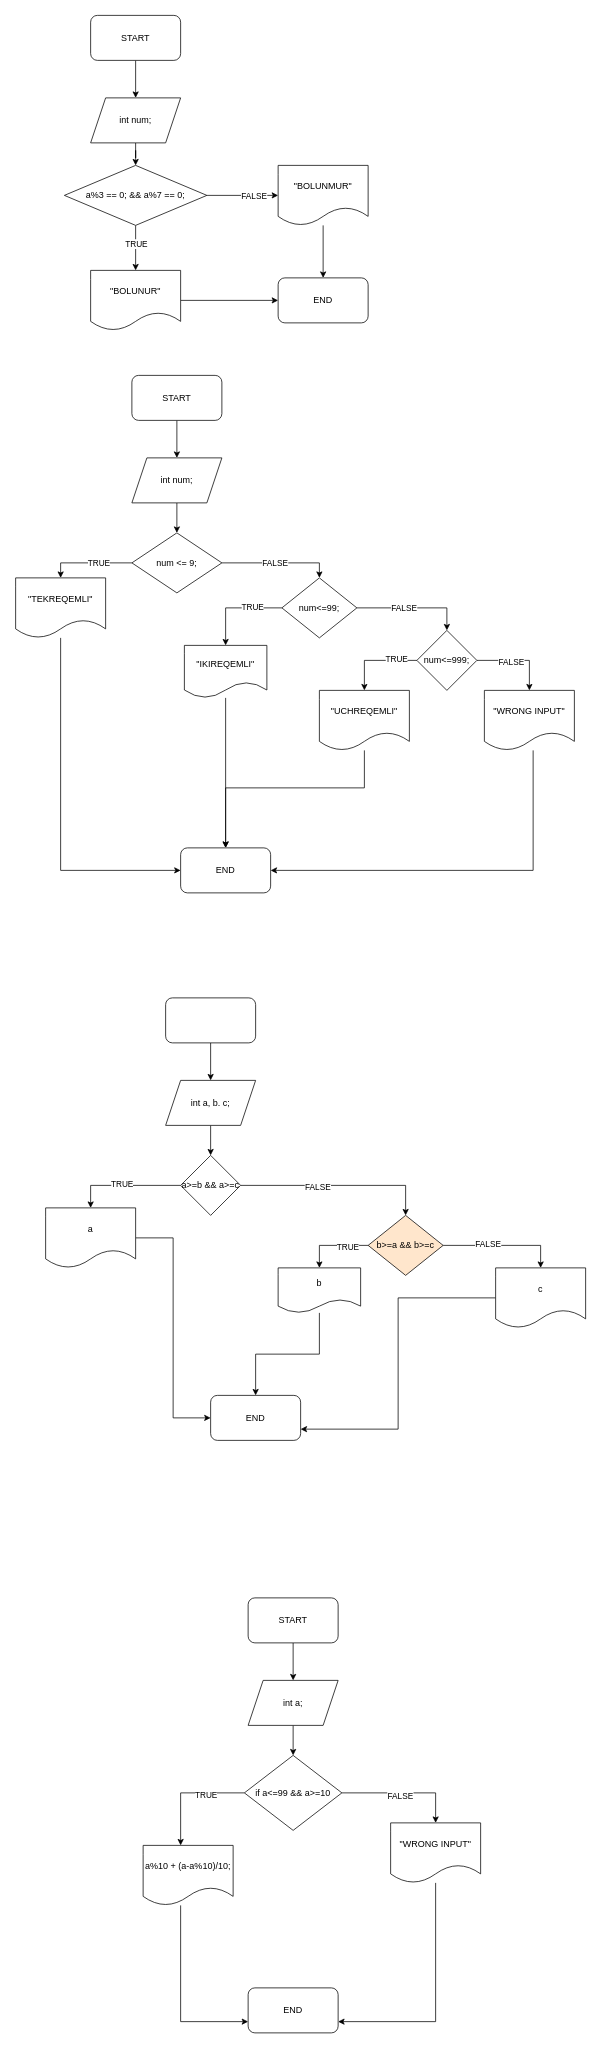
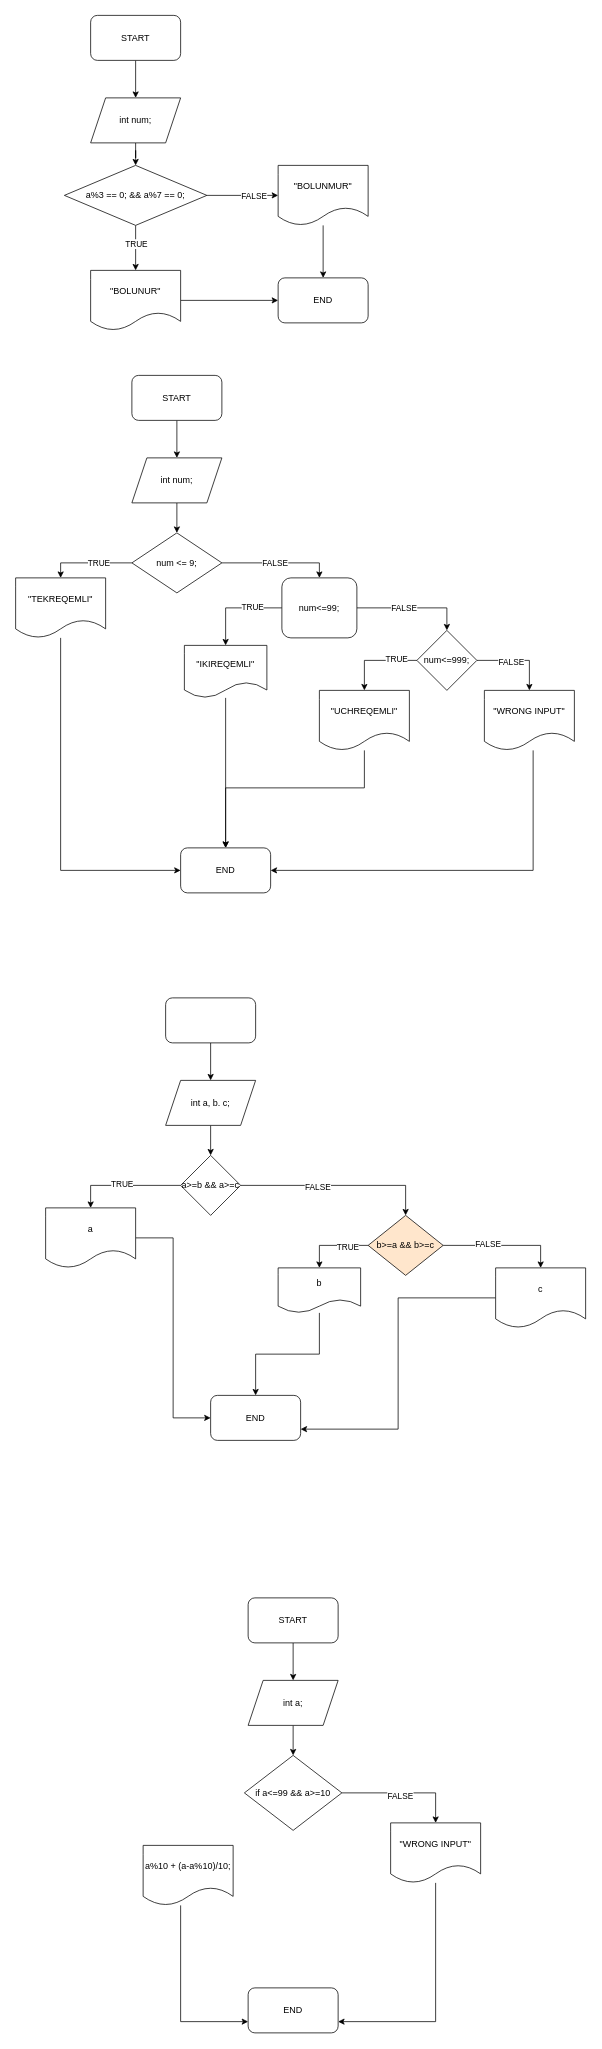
  <mxCell id="0" />
  <mxCell id="1" parent="0" />
  <mxCell id="2" value="" style="edgeStyle=orthogonalEdgeStyle;rounded=0;orthogonalLoop=1;jettySize=auto;html=1;" edge="1" parent="1" source="3" target="5"><mxGeometry relative="1" as="geometry" /></mxCell>
  <mxCell id="3" value="START" style="rounded=1;whiteSpace=wrap;html=1;" vertex="1" parent="1"><mxGeometry x="120" y="20" width="120" height="60" as="geometry" /></mxCell>
  <mxCell id="4" value="" style="edgeStyle=orthogonalEdgeStyle;rounded=0;orthogonalLoop=1;jettySize=auto;html=1;" edge="1" parent="1" source="5" target="10"><mxGeometry relative="1" as="geometry" /></mxCell>
  <mxCell id="5" value="int num;" style="shape=parallelogram;perimeter=parallelogramPerimeter;whiteSpace=wrap;html=1;fixedSize=1;" vertex="1" parent="1"><mxGeometry x="120" y="130" width="120" height="60" as="geometry" /></mxCell>
  <mxCell id="6" value="" style="edgeStyle=orthogonalEdgeStyle;rounded=0;orthogonalLoop=1;jettySize=auto;html=1;" edge="1" parent="1" source="10" target="12"><mxGeometry relative="1" as="geometry" /></mxCell>
  <mxCell id="7" value="TRUE" style="edgeLabel;html=1;align=center;verticalAlign=middle;resizable=0;points=[];" vertex="1" connectable="0" parent="6"><mxGeometry x="-0.2" relative="1" as="geometry"><mxPoint as="offset" /></mxGeometry></mxCell>
  <mxCell id="8" value="" style="edgeStyle=orthogonalEdgeStyle;rounded=0;orthogonalLoop=1;jettySize=auto;html=1;" edge="1" parent="1" source="10" target="14"><mxGeometry relative="1" as="geometry" /></mxCell>
  <mxCell id="9" value="FALSE" style="edgeLabel;html=1;align=center;verticalAlign=middle;resizable=0;points=[];" vertex="1" connectable="0" parent="8"><mxGeometry x="0.304" relative="1" as="geometry"><mxPoint as="offset" /></mxGeometry></mxCell>
  <mxCell id="10" value="a%3 == 0; &amp;amp;&amp;amp; a%7 == 0;" style="rhombus;whiteSpace=wrap;html=1;" vertex="1" parent="1"><mxGeometry x="85" y="220" width="190" height="80" as="geometry" /></mxCell>
  <mxCell id="11" style="edgeStyle=orthogonalEdgeStyle;rounded=0;orthogonalLoop=1;jettySize=auto;html=1;" edge="1" parent="1" source="12" target="15"><mxGeometry relative="1" as="geometry" /></mxCell>
  <mxCell id="12" value="&quot;BOLUNUR&quot;" style="shape=document;whiteSpace=wrap;html=1;boundedLbl=1;" vertex="1" parent="1"><mxGeometry x="120" y="360" width="120" height="80" as="geometry" /></mxCell>
  <mxCell id="13" style="edgeStyle=orthogonalEdgeStyle;rounded=0;orthogonalLoop=1;jettySize=auto;html=1;entryX=0.5;entryY=0;entryDx=0;entryDy=0;" edge="1" parent="1" source="14" target="15"><mxGeometry relative="1" as="geometry" /></mxCell>
  <mxCell id="14" value="&quot;BOLUNMUR&quot;" style="shape=document;whiteSpace=wrap;html=1;boundedLbl=1;" vertex="1" parent="1"><mxGeometry x="370" y="220" width="120" height="80" as="geometry" /></mxCell>
  <mxCell id="15" value="END" style="rounded=1;whiteSpace=wrap;html=1;" vertex="1" parent="1"><mxGeometry x="370" y="370" width="120" height="60" as="geometry" /></mxCell>
  <mxCell id="16" value="" style="edgeStyle=orthogonalEdgeStyle;rounded=0;orthogonalLoop=1;jettySize=auto;html=1;" edge="1" parent="1" source="17" target="19"><mxGeometry relative="1" as="geometry" /></mxCell>
  <mxCell id="17" value="START" style="rounded=1;whiteSpace=wrap;html=1;" vertex="1" parent="1"><mxGeometry x="175" y="500" width="120" height="60" as="geometry" /></mxCell>
  <mxCell id="18" value="" style="edgeStyle=orthogonalEdgeStyle;rounded=0;orthogonalLoop=1;jettySize=auto;html=1;" edge="1" parent="1" source="19" target="24"><mxGeometry relative="1" as="geometry" /></mxCell>
  <mxCell id="19" value="int num;" style="shape=parallelogram;perimeter=parallelogramPerimeter;whiteSpace=wrap;html=1;fixedSize=1;" vertex="1" parent="1"><mxGeometry x="175" y="610" width="120" height="60" as="geometry" /></mxCell>
  <mxCell id="20" style="edgeStyle=orthogonalEdgeStyle;rounded=0;orthogonalLoop=1;jettySize=auto;html=1;entryX=0.5;entryY=0;entryDx=0;entryDy=0;" edge="1" parent="1" source="24" target="26"><mxGeometry relative="1" as="geometry" /></mxCell>
  <mxCell id="21" value="TRUE" style="edgeLabel;html=1;align=center;verticalAlign=middle;resizable=0;points=[];" vertex="1" connectable="0" parent="20"><mxGeometry x="-0.217" relative="1" as="geometry"><mxPoint as="offset" /></mxGeometry></mxCell>
  <mxCell id="22" style="edgeStyle=orthogonalEdgeStyle;rounded=0;orthogonalLoop=1;jettySize=auto;html=1;entryX=0.5;entryY=0;entryDx=0;entryDy=0;" edge="1" parent="1" source="24" target="31"><mxGeometry relative="1" as="geometry" /></mxCell>
  <mxCell id="23" value="FALSE" style="edgeLabel;html=1;align=center;verticalAlign=middle;resizable=0;points=[];" vertex="1" connectable="0" parent="22"><mxGeometry x="-0.067" y="1" relative="1" as="geometry"><mxPoint as="offset" /></mxGeometry></mxCell>
  <mxCell id="24" value="num &amp;lt;= 9;" style="rhombus;whiteSpace=wrap;html=1;" vertex="1" parent="1"><mxGeometry x="175" y="710" width="120" height="80" as="geometry" /></mxCell>
  <mxCell id="25" style="edgeStyle=orthogonalEdgeStyle;rounded=0;orthogonalLoop=1;jettySize=auto;html=1;" edge="1" parent="1" source="26" target="64"><mxGeometry relative="1" as="geometry"><Array as="points"><mxPoint x="80" y="1160" /></Array></mxGeometry></mxCell>
  <mxCell id="26" value="&quot;TEKREQEMLI&quot;" style="shape=document;whiteSpace=wrap;html=1;boundedLbl=1;" vertex="1" parent="1"><mxGeometry x="20" y="770" width="120" height="80" as="geometry" /></mxCell>
  <mxCell id="27" style="edgeStyle=orthogonalEdgeStyle;rounded=0;orthogonalLoop=1;jettySize=auto;html=1;entryX=0.5;entryY=0;entryDx=0;entryDy=0;" edge="1" parent="1" source="31" target="54"><mxGeometry relative="1" as="geometry"><Array as="points"><mxPoint x="300" y="810" /></Array></mxGeometry></mxCell>
  <mxCell id="28" value="TRUE" style="edgeLabel;html=1;align=center;verticalAlign=middle;resizable=0;points=[];" vertex="1" connectable="0" parent="27"><mxGeometry x="-0.36" y="-2" relative="1" as="geometry"><mxPoint as="offset" /></mxGeometry></mxCell>
  <mxCell id="29" style="edgeStyle=orthogonalEdgeStyle;rounded=0;orthogonalLoop=1;jettySize=auto;html=1;" edge="1" parent="1" source="31" target="59"><mxGeometry relative="1" as="geometry"><Array as="points"><mxPoint x="595" y="810" /></Array></mxGeometry></mxCell>
  <mxCell id="30" value="FALSE" style="edgeLabel;html=1;align=center;verticalAlign=middle;resizable=0;points=[];" vertex="1" connectable="0" parent="29"><mxGeometry x="-0.173" y="1" relative="1" as="geometry"><mxPoint as="offset" /></mxGeometry></mxCell>
- <mxCell id="31" value="num&amp;lt;=99;" style="rhombus;whiteSpace=wrap;html=1;" vertex="1" parent="1"><mxGeometry x="375" y="770" width="100" height="80" as="geometry" /></mxCell>
+ <mxCell id="31" value="num&amp;lt;=99;" style="whiteSpace=wrap;html=1;rounded=1;" vertex="1" parent="1"><mxGeometry x="375" y="770" width="100" height="80" as="geometry" /></mxCell>
  <mxCell id="32" value="" style="edgeStyle=orthogonalEdgeStyle;rounded=0;orthogonalLoop=1;jettySize=auto;html=1;" edge="1" parent="1" source="33" target="35"><mxGeometry relative="1" as="geometry" /></mxCell>
  <mxCell id="33" value="" style="rounded=1;whiteSpace=wrap;html=1;" vertex="1" parent="1"><mxGeometry x="220" y="1330" width="120" height="60" as="geometry" /></mxCell>
  <mxCell id="34" value="" style="edgeStyle=orthogonalEdgeStyle;rounded=0;orthogonalLoop=1;jettySize=auto;html=1;" edge="1" parent="1" source="35" target="40"><mxGeometry relative="1" as="geometry" /></mxCell>
  <mxCell id="35" value="int a, b. c;" style="shape=parallelogram;perimeter=parallelogramPerimeter;whiteSpace=wrap;html=1;fixedSize=1;" vertex="1" parent="1"><mxGeometry x="220" y="1440" width="120" height="60" as="geometry" /></mxCell>
  <mxCell id="36" style="edgeStyle=orthogonalEdgeStyle;rounded=0;orthogonalLoop=1;jettySize=auto;html=1;entryX=0.5;entryY=0;entryDx=0;entryDy=0;" edge="1" parent="1" source="40" target="42"><mxGeometry relative="1" as="geometry" /></mxCell>
  <mxCell id="37" value="TRUE" style="edgeLabel;html=1;align=center;verticalAlign=middle;resizable=0;points=[];" vertex="1" connectable="0" parent="36"><mxGeometry x="0.053" y="-2" relative="1" as="geometry"><mxPoint as="offset" /></mxGeometry></mxCell>
  <mxCell id="38" style="edgeStyle=orthogonalEdgeStyle;rounded=0;orthogonalLoop=1;jettySize=auto;html=1;entryX=0.5;entryY=0;entryDx=0;entryDy=0;" edge="1" parent="1" source="40" target="47"><mxGeometry relative="1" as="geometry" /></mxCell>
  <mxCell id="39" value="FALSE" style="edgeLabel;html=1;align=center;verticalAlign=middle;resizable=0;points=[];" vertex="1" connectable="0" parent="38"><mxGeometry x="-0.215" y="-1" relative="1" as="geometry"><mxPoint as="offset" /></mxGeometry></mxCell>
  <mxCell id="40" value="a&amp;gt;=b &amp;amp;&amp;amp; a&amp;gt;=c" style="rhombus;whiteSpace=wrap;html=1;" vertex="1" parent="1"><mxGeometry x="240" y="1540" width="80" height="80" as="geometry" /></mxCell>
  <mxCell id="41" style="edgeStyle=orthogonalEdgeStyle;rounded=0;orthogonalLoop=1;jettySize=auto;html=1;entryX=0;entryY=0.5;entryDx=0;entryDy=0;" edge="1" parent="1" source="42" target="52"><mxGeometry relative="1" as="geometry" /></mxCell>
  <mxCell id="42" value="a" style="shape=document;whiteSpace=wrap;html=1;boundedLbl=1;" vertex="1" parent="1"><mxGeometry x="60" y="1610" width="120" height="80" as="geometry" /></mxCell>
  <mxCell id="43" style="edgeStyle=orthogonalEdgeStyle;rounded=0;orthogonalLoop=1;jettySize=auto;html=1;entryX=0.5;entryY=0;entryDx=0;entryDy=0;" edge="1" parent="1" source="47" target="49"><mxGeometry relative="1" as="geometry" /></mxCell>
  <mxCell id="44" value="TRUE" style="edgeLabel;html=1;align=center;verticalAlign=middle;resizable=0;points=[];" vertex="1" connectable="0" parent="43"><mxGeometry x="-0.409" y="1" relative="1" as="geometry"><mxPoint as="offset" /></mxGeometry></mxCell>
  <mxCell id="45" value="" style="edgeStyle=orthogonalEdgeStyle;rounded=0;orthogonalLoop=1;jettySize=auto;html=1;" edge="1" parent="1" source="47" target="51"><mxGeometry relative="1" as="geometry"><Array as="points"><mxPoint x="720" y="1660" /></Array></mxGeometry></mxCell>
  <mxCell id="46" value="FALSE" style="edgeLabel;html=1;align=center;verticalAlign=middle;resizable=0;points=[];" vertex="1" connectable="0" parent="45"><mxGeometry x="-0.259" y="2" relative="1" as="geometry"><mxPoint as="offset" /></mxGeometry></mxCell>
  <mxCell id="47" value="b&amp;gt;=a &amp;amp;&amp;amp; b&amp;gt;=c" style="rhombus;whiteSpace=wrap;html=1;fillColor=#ffe6cc;" vertex="1" parent="1"><mxGeometry x="490" y="1620" width="100" height="80" as="geometry" /></mxCell>
  <mxCell id="48" style="edgeStyle=orthogonalEdgeStyle;rounded=0;orthogonalLoop=1;jettySize=auto;html=1;entryX=0.5;entryY=0;entryDx=0;entryDy=0;" edge="1" parent="1" source="49" target="52"><mxGeometry relative="1" as="geometry" /></mxCell>
  <mxCell id="49" value="b" style="shape=document;whiteSpace=wrap;html=1;boundedLbl=1;" vertex="1" parent="1"><mxGeometry x="370" y="1690" width="110" height="60" as="geometry" /></mxCell>
  <mxCell id="50" style="edgeStyle=orthogonalEdgeStyle;rounded=0;orthogonalLoop=1;jettySize=auto;html=1;entryX=1;entryY=0.75;entryDx=0;entryDy=0;" edge="1" parent="1" source="51" target="52"><mxGeometry relative="1" as="geometry" /></mxCell>
  <mxCell id="51" value="c" style="shape=document;whiteSpace=wrap;html=1;boundedLbl=1;" vertex="1" parent="1"><mxGeometry x="660" y="1690" width="120" height="80" as="geometry" /></mxCell>
  <mxCell id="52" value="END" style="rounded=1;whiteSpace=wrap;html=1;" vertex="1" parent="1"><mxGeometry x="280" y="1860" width="120" height="60" as="geometry" /></mxCell>
  <mxCell id="53" style="edgeStyle=orthogonalEdgeStyle;rounded=0;orthogonalLoop=1;jettySize=auto;html=1;entryX=0.5;entryY=0;entryDx=0;entryDy=0;" edge="1" parent="1" source="54" target="64"><mxGeometry relative="1" as="geometry" /></mxCell>
  <mxCell id="54" value="&quot;IKIREQEMLI&quot;" style="shape=document;whiteSpace=wrap;html=1;boundedLbl=1;" vertex="1" parent="1"><mxGeometry x="245" y="860" width="110" height="70" as="geometry" /></mxCell>
  <mxCell id="55" style="edgeStyle=orthogonalEdgeStyle;rounded=0;orthogonalLoop=1;jettySize=auto;html=1;entryX=0.5;entryY=0;entryDx=0;entryDy=0;" edge="1" parent="1" source="59" target="61"><mxGeometry relative="1" as="geometry" /></mxCell>
  <mxCell id="56" value="TRUE" style="edgeLabel;html=1;align=center;verticalAlign=middle;resizable=0;points=[];" vertex="1" connectable="0" parent="55"><mxGeometry x="-0.491" y="-2" relative="1" as="geometry"><mxPoint as="offset" /></mxGeometry></mxCell>
  <mxCell id="57" style="edgeStyle=orthogonalEdgeStyle;rounded=0;orthogonalLoop=1;jettySize=auto;html=1;entryX=0.5;entryY=0;entryDx=0;entryDy=0;" edge="1" parent="1" source="59" target="63"><mxGeometry relative="1" as="geometry" /></mxCell>
  <mxCell id="58" value="FALSE" style="edgeLabel;html=1;align=center;verticalAlign=middle;resizable=0;points=[];" vertex="1" connectable="0" parent="57"><mxGeometry x="-0.182" y="-1" relative="1" as="geometry"><mxPoint as="offset" /></mxGeometry></mxCell>
  <mxCell id="59" value="num&amp;lt;=999;" style="rhombus;whiteSpace=wrap;html=1;" vertex="1" parent="1"><mxGeometry x="555" y="840" width="80" height="80" as="geometry" /></mxCell>
  <mxCell id="60" style="edgeStyle=orthogonalEdgeStyle;rounded=0;orthogonalLoop=1;jettySize=auto;html=1;entryX=0.5;entryY=0;entryDx=0;entryDy=0;" edge="1" parent="1" source="61" target="64"><mxGeometry relative="1" as="geometry"><Array as="points"><mxPoint x="485" y="1050" /><mxPoint x="300" y="1050" /></Array></mxGeometry></mxCell>
  <mxCell id="61" value="&quot;UCHREQEMLI&quot;" style="shape=document;whiteSpace=wrap;html=1;boundedLbl=1;" vertex="1" parent="1"><mxGeometry x="425" y="920" width="120" height="80" as="geometry" /></mxCell>
  <mxCell id="62" style="edgeStyle=orthogonalEdgeStyle;rounded=0;orthogonalLoop=1;jettySize=auto;html=1;entryX=1;entryY=0.5;entryDx=0;entryDy=0;" edge="1" parent="1" source="63" target="64"><mxGeometry relative="1" as="geometry"><Array as="points"><mxPoint x="710" y="1160" /></Array></mxGeometry></mxCell>
  <mxCell id="63" value="&quot;WRONG INPUT&quot;" style="shape=document;whiteSpace=wrap;html=1;boundedLbl=1;" vertex="1" parent="1"><mxGeometry x="645" y="920" width="120" height="80" as="geometry" /></mxCell>
  <mxCell id="64" value="END" style="rounded=1;whiteSpace=wrap;html=1;" vertex="1" parent="1"><mxGeometry x="240" y="1130" width="120" height="60" as="geometry" /></mxCell>
  <mxCell id="65" value="" style="edgeStyle=orthogonalEdgeStyle;rounded=0;orthogonalLoop=1;jettySize=auto;html=1;" edge="1" parent="1" source="66" target="68"><mxGeometry relative="1" as="geometry" /></mxCell>
  <mxCell id="66" value="START" style="rounded=1;whiteSpace=wrap;html=1;" vertex="1" parent="1"><mxGeometry x="330" y="2130" width="120" height="60" as="geometry" /></mxCell>
  <mxCell id="67" value="" style="edgeStyle=orthogonalEdgeStyle;rounded=0;orthogonalLoop=1;jettySize=auto;html=1;" edge="1" parent="1" source="68" target="71"><mxGeometry relative="1" as="geometry" /></mxCell>
  <mxCell id="68" value="int a;" style="shape=parallelogram;perimeter=parallelogramPerimeter;whiteSpace=wrap;html=1;fixedSize=1;" vertex="1" parent="1"><mxGeometry x="330" y="2240" width="120" height="60" as="geometry" /></mxCell>
  <mxCell id="69" style="edgeStyle=orthogonalEdgeStyle;rounded=0;orthogonalLoop=1;jettySize=auto;html=1;entryX=0.5;entryY=0;entryDx=0;entryDy=0;" edge="1" parent="1" source="71" target="73"><mxGeometry relative="1" as="geometry" /></mxCell>
  <mxCell id="70" value="FALSE" style="edgeLabel;html=1;align=center;verticalAlign=middle;resizable=0;points=[];" vertex="1" connectable="0" parent="69"><mxGeometry x="-0.067" y="-4" relative="1" as="geometry"><mxPoint as="offset" /></mxGeometry></mxCell>
  <mxCell id="71" value="if a&amp;lt;=99 &amp;amp;&amp;amp; a&amp;gt;=10" style="rhombus;whiteSpace=wrap;html=1;" vertex="1" parent="1"><mxGeometry x="325" y="2340" width="130" height="100" as="geometry" /></mxCell>
  <mxCell id="72" style="edgeStyle=orthogonalEdgeStyle;rounded=0;orthogonalLoop=1;jettySize=auto;html=1;entryX=1;entryY=0.75;entryDx=0;entryDy=0;" edge="1" parent="1" source="73" target="74"><mxGeometry relative="1" as="geometry"><Array as="points"><mxPoint x="580" y="2695" /></Array></mxGeometry></mxCell>
  <mxCell id="73" value="&quot;WRONG INPUT&quot;" style="shape=document;whiteSpace=wrap;html=1;boundedLbl=1;" vertex="1" parent="1"><mxGeometry x="520" y="2430" width="120" height="80" as="geometry" /></mxCell>
  <mxCell id="74" value="END" style="rounded=1;whiteSpace=wrap;html=1;" vertex="1" parent="1"><mxGeometry x="330" y="2650" width="120" height="60" as="geometry" /></mxCell>
  <mxCell id="75" style="edgeStyle=orthogonalEdgeStyle;rounded=0;orthogonalLoop=1;jettySize=auto;html=1;entryX=0;entryY=0.75;entryDx=0;entryDy=0;" edge="1" parent="1" source="76" target="74"><mxGeometry relative="1" as="geometry"><Array as="points"><mxPoint x="240" y="2695" /></Array></mxGeometry></mxCell>
  <mxCell id="76" value="a%10 + (a-a%10)/10;" style="shape=document;whiteSpace=wrap;html=1;boundedLbl=1;" vertex="1" parent="1"><mxGeometry x="190" y="2460" width="120" height="80" as="geometry" /></mxCell>
- <mxCell id="77" style="edgeStyle=orthogonalEdgeStyle;rounded=0;orthogonalLoop=1;jettySize=auto;html=1;entryX=0.417;entryY=0;entryDx=0;entryDy=0;entryPerimeter=0;" edge="1" parent="1" source="71" target="76"><mxGeometry relative="1" as="geometry" /></mxCell>
- <mxCell id="78" value="TRUE" style="edgeLabel;html=1;align=center;verticalAlign=middle;resizable=0;points=[];" vertex="1" connectable="0" parent="77"><mxGeometry x="-0.329" y="2" relative="1" as="geometry"><mxPoint as="offset" /></mxGeometry></mxCell>
